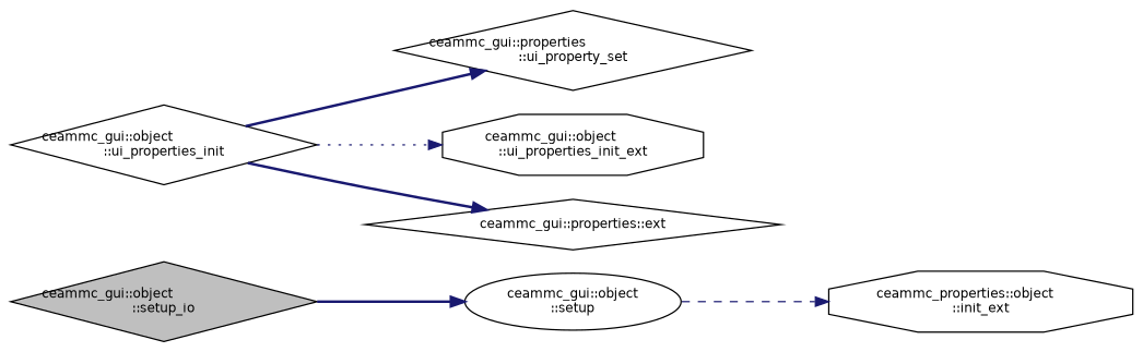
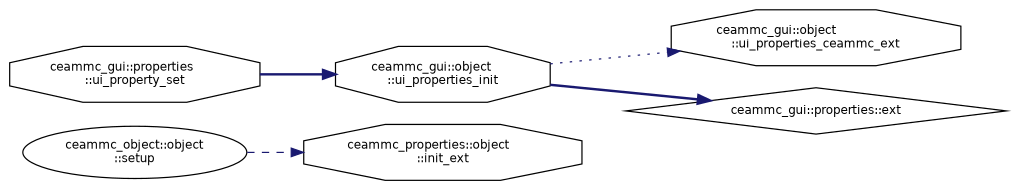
  digraph {
    rankdir=LR
    node [color=black fillcolor=white fontname=Helvetica fontsize=10 shape=octagon style=filled]
    edge [color=midnightblue fontname=Helvetica fontsize=10 labelfontname=Helvetica labelfontsize=10 style=bold]
-   n1 [fillcolor=grey75 fontcolor=black height=0.2 label="ceammc_gui::object\l::setup_io" shape=diamond width=0.4]
-   n2 [height=0.2 label="ceammc_gui::object\l::setup" shape=ellipse width=0.4]
+   n2 [height=0.2 label="ceammc_object::object\l::setup" shape=ellipse width=0.4]
    n3 [height=0.2 label="ceammc_properties::object\l::init_ext" width=0.4]
-   n4 [height=0.2 label="ceammc_gui::object\l::ui_properties_init" shape=diamond width=0.4]
-   n5 [height=0.2 label="ceammc_gui::properties\l::ui_property_set" shape=diamond width=0.4]
-   n6 [height=0.2 label="ceammc_gui::object\l::ui_properties_init_ext" width=0.4]
+   n4 [height=0.2 label="ceammc_gui::object\l::ui_properties_init" width=0.4]
+   n5 [height=0.2 label="ceammc_gui::properties\l::ui_property_set" width=0.4]
+   n6 [height=0.2 label="ceammc_gui::object\l::ui_properties_ceammc_ext" width=0.4]
    n7 [height=0.2 label="ceammc_gui::properties::ext" shape=diamond width=0.4]
-   n1 -> n2
    n2 -> n3 [style=dashed]
-   n4 -> n5
+   n5 -> n4
    n4 -> n6 [style=dotted]
    n4 -> n7
  }
